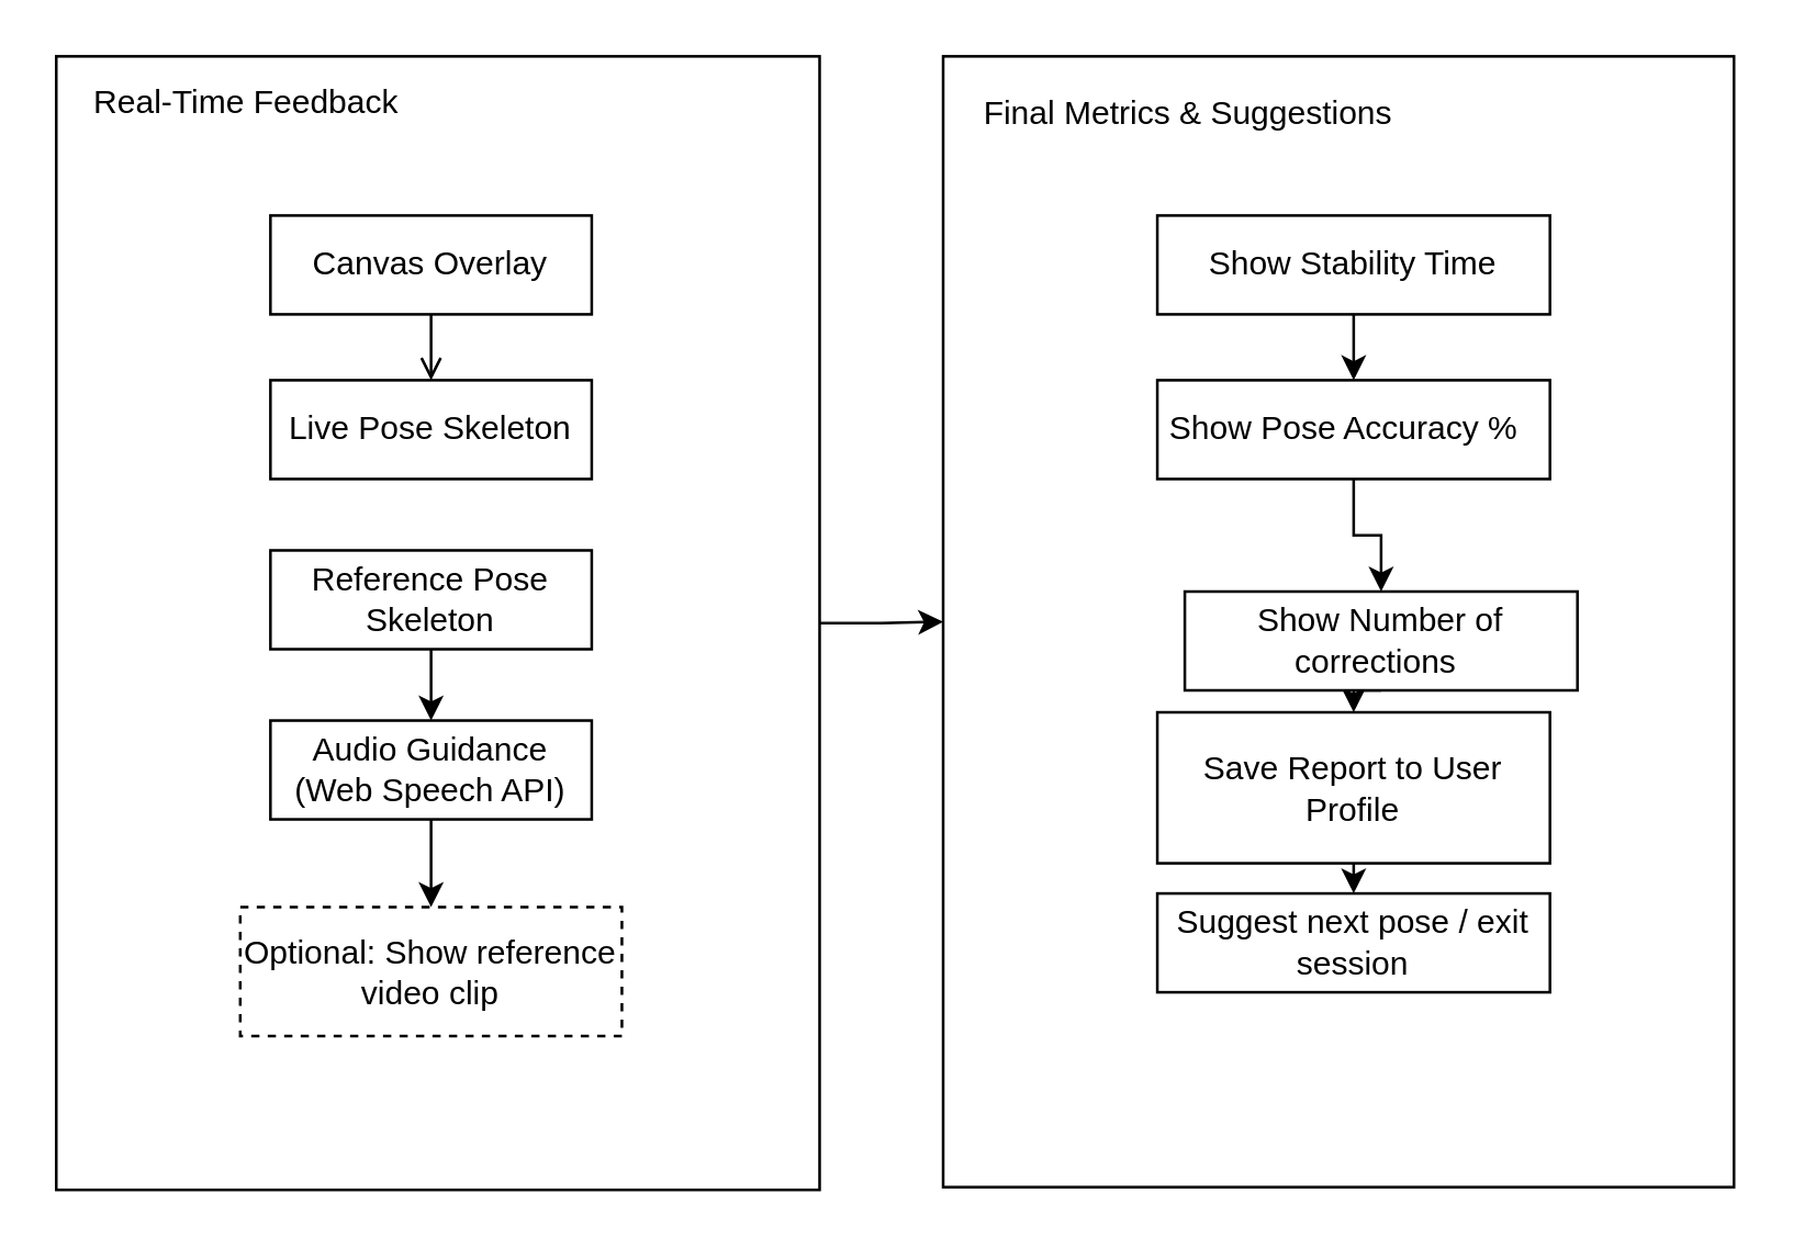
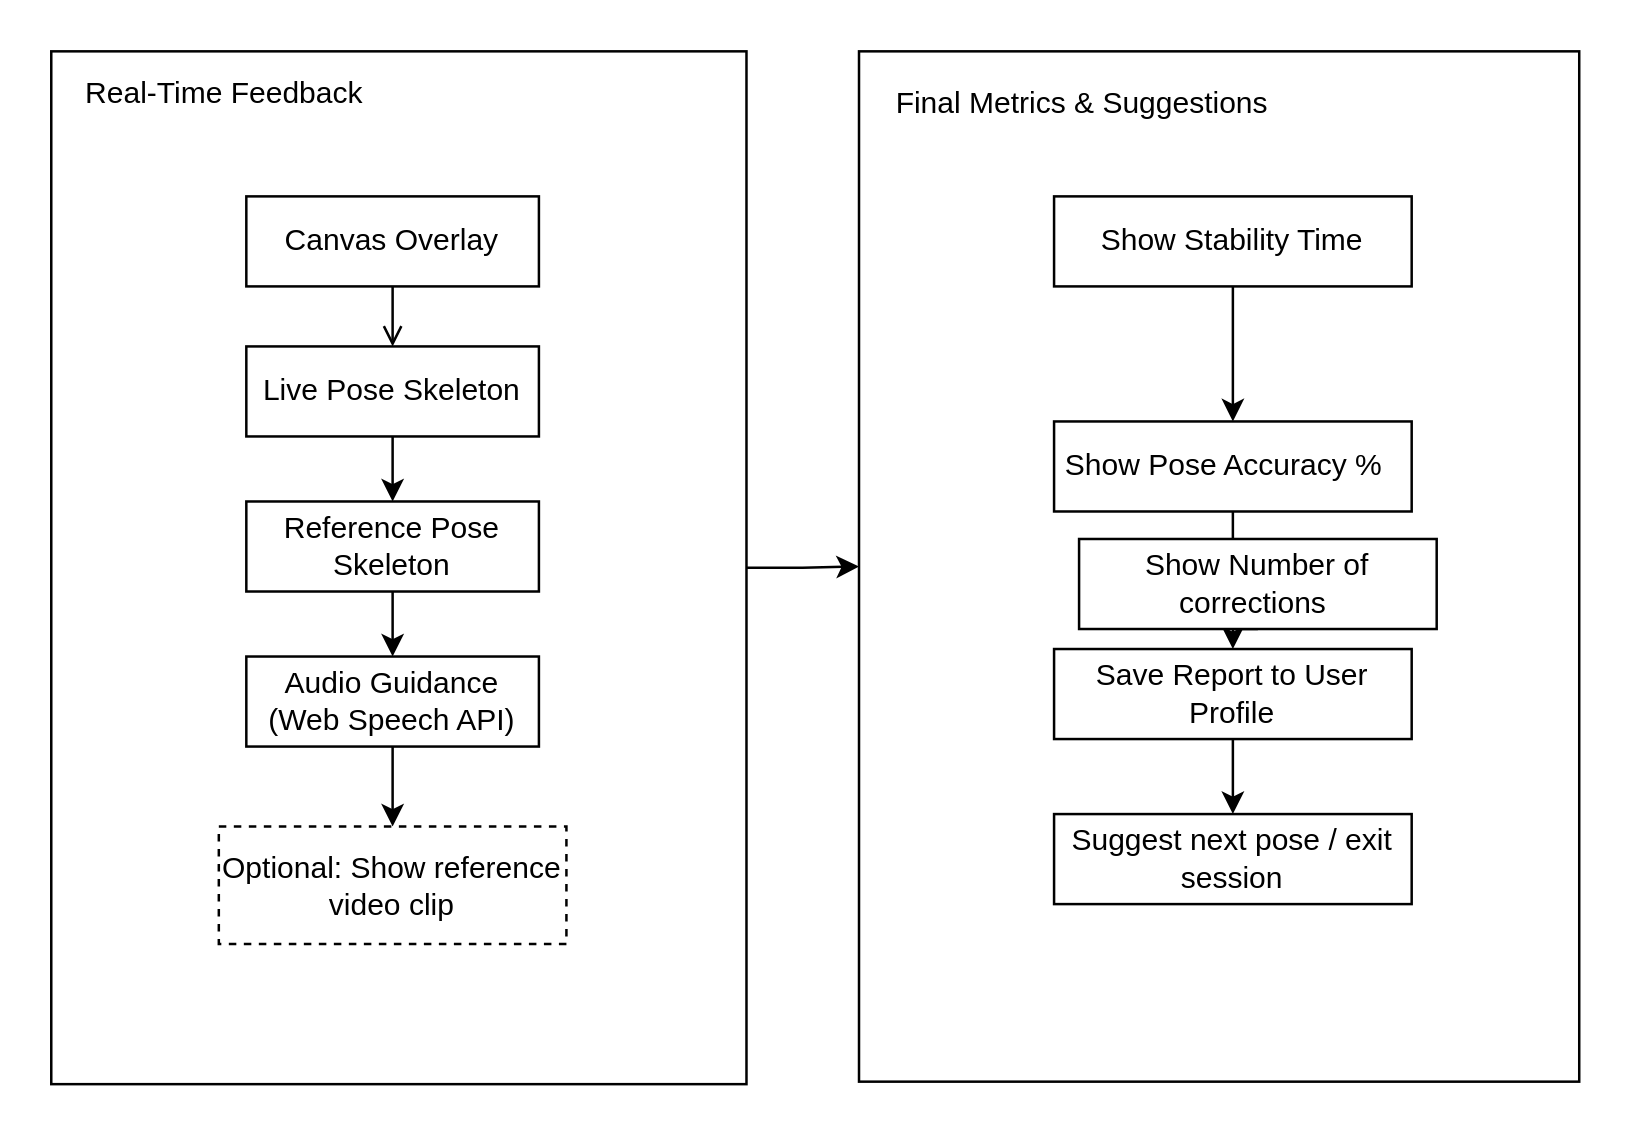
  <mxCell id="0" />
  <mxCell id="1" parent="0" />
  <mxCell id="2" value="" style="edgeStyle=orthogonalEdgeStyle;rounded=0;orthogonalLoop=1;jettySize=auto;html=1;" edge="1" parent="1" source="3" target="11"><mxGeometry relative="1" as="geometry" /></mxCell>
  <mxCell id="3" value="" style="rounded=0;whiteSpace=wrap;html=1;" vertex="1" parent="1"><mxGeometry x="20" y="20" width="278" height="413" as="geometry" /></mxCell>
  <mxCell id="4" value="Real-Time Feedback" style="text;html=1;align=center;verticalAlign=middle;resizable=0;points=[];autosize=1;strokeColor=none;fillColor=none;" vertex="1" parent="1"><mxGeometry x="24" y="24" width="129" height="26" as="geometry" /></mxCell>
  <mxCell id="5" style="edgeStyle=orthogonalEdgeStyle;rounded=0;orthogonalLoop=1;jettySize=auto;html=1;exitX=0.5;exitY=1;exitDx=0;exitDy=0;endArrow=open;" edge="1" parent="1" source="6" target="8"><mxGeometry relative="1" as="geometry" /></mxCell>
  <mxCell id="6" value="Canvas Overlay" style="rounded=0;whiteSpace=wrap;html=1;" vertex="1" parent="1"><mxGeometry x="98" y="78" width="117" height="36" as="geometry" /></mxCell>
+ <mxCell id="7" style="edgeStyle=orthogonalEdgeStyle;rounded=0;orthogonalLoop=1;jettySize=auto;html=1;exitX=0.5;exitY=1;exitDx=0;exitDy=0;" edge="1" parent="1" source="8" target="10"><mxGeometry relative="1" as="geometry" /></mxCell>
  <mxCell id="8" value="Live Pose Skeleton" style="rounded=0;whiteSpace=wrap;html=1;" vertex="1" parent="1"><mxGeometry x="98" y="138" width="117" height="36" as="geometry" /></mxCell>
  <mxCell id="9" style="edgeStyle=orthogonalEdgeStyle;rounded=0;orthogonalLoop=1;jettySize=auto;html=1;exitX=0.5;exitY=1;exitDx=0;exitDy=0;entryX=0.5;entryY=0;entryDx=0;entryDy=0;" edge="1" parent="1" source="10" target="23"><mxGeometry relative="1" as="geometry" /></mxCell>
  <mxCell id="10" value="Reference Pose Skeleton" style="rounded=0;whiteSpace=wrap;html=1;" vertex="1" parent="1"><mxGeometry x="98" y="200" width="117" height="36" as="geometry" /></mxCell>
  <mxCell id="11" value="" style="rounded=0;whiteSpace=wrap;html=1;" vertex="1" parent="1"><mxGeometry x="343" y="20" width="288" height="412" as="geometry" /></mxCell>
  <mxCell id="12" value="Final Metrics &amp;amp; Suggestions" style="text;html=1;align=center;verticalAlign=middle;resizable=0;points=[];autosize=1;strokeColor=none;fillColor=none;" vertex="1" parent="1"><mxGeometry x="348" y="28" width="167" height="26" as="geometry" /></mxCell>
  <mxCell id="13" style="edgeStyle=orthogonalEdgeStyle;rounded=0;orthogonalLoop=1;jettySize=auto;html=1;exitX=0.5;exitY=1;exitDx=0;exitDy=0;entryX=0.5;entryY=0;entryDx=0;entryDy=0;" edge="1" parent="1" source="14" target="16"><mxGeometry relative="1" as="geometry" /></mxCell>
  <mxCell id="14" value="Show Stability Time" style="rounded=0;whiteSpace=wrap;html=1;" vertex="1" parent="1"><mxGeometry x="421" y="78" width="143" height="36" as="geometry" /></mxCell>
  <mxCell id="15" style="edgeStyle=orthogonalEdgeStyle;rounded=0;orthogonalLoop=1;jettySize=auto;html=1;exitX=0.5;exitY=1;exitDx=0;exitDy=0;" edge="1" parent="1" source="16" target="18"><mxGeometry relative="1" as="geometry" /></mxCell>
- <mxCell id="16" value="Show Pose Accuracy %&amp;nbsp;&amp;nbsp;" style="rounded=0;whiteSpace=wrap;html=1;" vertex="1" parent="1"><mxGeometry x="421" y="138" width="143" height="36" as="geometry" /></mxCell>
+ <mxCell id="16" value="Show Pose Accuracy %&amp;nbsp;&amp;nbsp;" style="rounded=0;whiteSpace=wrap;html=1;" vertex="1" parent="1"><mxGeometry x="421" y="168" width="143" height="36" as="geometry" /></mxCell>
  <mxCell id="17" style="edgeStyle=orthogonalEdgeStyle;rounded=0;orthogonalLoop=1;jettySize=auto;html=1;exitX=0.5;exitY=1;exitDx=0;exitDy=0;entryX=0.5;entryY=0;entryDx=0;entryDy=0;" edge="1" parent="1" source="18" target="20"><mxGeometry relative="1" as="geometry" /></mxCell>
  <mxCell id="18" value="Show Number of corrections&amp;nbsp;" style="rounded=0;whiteSpace=wrap;html=1;" vertex="1" parent="1"><mxGeometry x="431" y="215" width="143" height="36" as="geometry" /></mxCell>
  <mxCell id="19" style="edgeStyle=orthogonalEdgeStyle;rounded=0;orthogonalLoop=1;jettySize=auto;html=1;exitX=0.5;exitY=1;exitDx=0;exitDy=0;entryX=0.5;entryY=0;entryDx=0;entryDy=0;" edge="1" parent="1" source="20" target="21"><mxGeometry relative="1" as="geometry" /></mxCell>
- <mxCell id="20" value="Save Report to User Profile" style="rounded=0;whiteSpace=wrap;html=1;" vertex="1" parent="1"><mxGeometry x="421" y="259" width="143" height="55" as="geometry" /></mxCell>
+ <mxCell id="20" value="Save Report to User Profile" style="rounded=0;whiteSpace=wrap;html=1;" vertex="1" parent="1"><mxGeometry x="421" y="259" width="143" height="36" as="geometry" /></mxCell>
  <mxCell id="21" value="Suggest next pose / exit session" style="rounded=0;whiteSpace=wrap;html=1;" vertex="1" parent="1"><mxGeometry x="421" y="325" width="143" height="36" as="geometry" /></mxCell>
  <mxCell id="22" style="edgeStyle=orthogonalEdgeStyle;rounded=0;orthogonalLoop=1;jettySize=auto;html=1;exitX=0.5;exitY=1;exitDx=0;exitDy=0;" edge="1" parent="1" source="23" target="24"><mxGeometry relative="1" as="geometry" /></mxCell>
  <mxCell id="23" value="Audio Guidance (Web Speech API)" style="rounded=0;whiteSpace=wrap;html=1;" vertex="1" parent="1"><mxGeometry x="98" y="262" width="117" height="36" as="geometry" /></mxCell>
  <mxCell id="24" value="Optional: Show reference video clip" style="rounded=0;whiteSpace=wrap;html=1;dashed=1;" vertex="1" parent="1"><mxGeometry x="87" y="330" width="139" height="47" as="geometry" /></mxCell>
